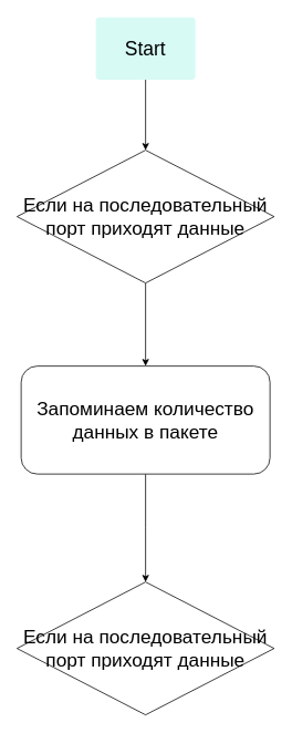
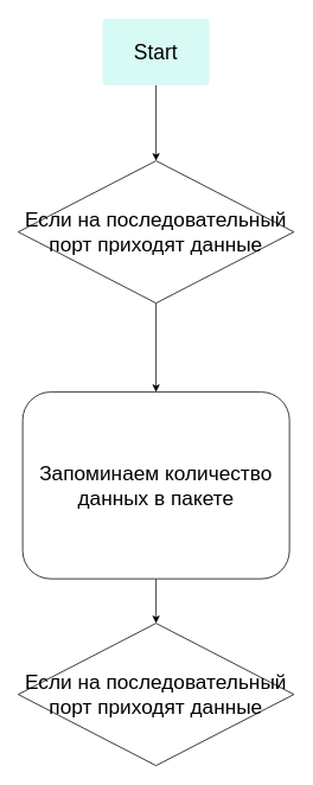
  <mxCell id="0" />
  <mxCell id="1" parent="0" />
  <mxCell id="2" style="edgeStyle=orthogonalEdgeStyle;rounded=0;orthogonalLoop=1;jettySize=auto;html=1;exitX=0.5;exitY=1;exitDx=0;exitDy=0;" edge="1" parent="1" source="3" target="5"><mxGeometry relative="1" as="geometry" /></mxCell>
  <mxCell id="3" value="Start" style="html=1;overflow=block;blockSpacing=1;whiteSpace=wrap;fontSize=23.3;align=center;spacing=3.8;verticalAlign=middle;strokeColor=#unset;fillOpacity=100;rounded=1;absoluteArcSize=1;arcSize=9;fillColor=#d7faf5;strokeWidth=NaN;lucidId=huNK-i~51UBm;" vertex="1" parent="1"><mxGeometry x="115" y="20" width="120" height="75" as="geometry" /></mxCell>
  <mxCell id="4" style="edgeStyle=orthogonalEdgeStyle;rounded=0;orthogonalLoop=1;jettySize=auto;html=1;exitX=0.5;exitY=1;exitDx=0;exitDy=0;entryX=0.5;entryY=0;entryDx=0;entryDy=0;" edge="1" parent="1" source="5" target="7"><mxGeometry relative="1" as="geometry" /></mxCell>
  <mxCell id="5" value="&lt;font style=&quot;font-size: 23px;&quot;&gt;Если на последовательный порт приходят данные&lt;/font&gt;" style="rhombus;whiteSpace=wrap;html=1;" vertex="1" parent="1"><mxGeometry x="20" y="180" width="310" height="160" as="geometry" /></mxCell>
  <mxCell id="6" style="edgeStyle=orthogonalEdgeStyle;rounded=0;orthogonalLoop=1;jettySize=auto;html=1;exitX=0.5;exitY=1;exitDx=0;exitDy=0;entryX=0.5;entryY=0;entryDx=0;entryDy=0;" edge="1" parent="1" source="7"><mxGeometry relative="1" as="geometry"><mxPoint x="175" y="700" as="targetPoint" /></mxGeometry></mxCell>
- <mxCell id="7" value="&lt;font style=&quot;font-size: 23px;&quot;&gt;Запоминаем количество данных в пакете&lt;/font&gt;" style="rounded=1;whiteSpace=wrap;html=1;" vertex="1" parent="1"><mxGeometry x="25" y="440" width="300" height="130" as="geometry" /></mxCell>
+ <mxCell id="7" value="&lt;font style=&quot;font-size: 23px;&quot;&gt;Запоминаем количество данных в пакете&lt;/font&gt;" style="rounded=1;whiteSpace=wrap;html=1;" vertex="1" parent="1"><mxGeometry x="25" y="440" width="300" height="210" as="geometry" /></mxCell>
  <mxCell id="8" value="&lt;font style=&quot;font-size: 23px;&quot;&gt;Если на последовательный порт приходят данные&lt;/font&gt;" style="rhombus;whiteSpace=wrap;html=1;" vertex="1" parent="1"><mxGeometry x="20" y="700" width="310" height="160" as="geometry" /></mxCell>
